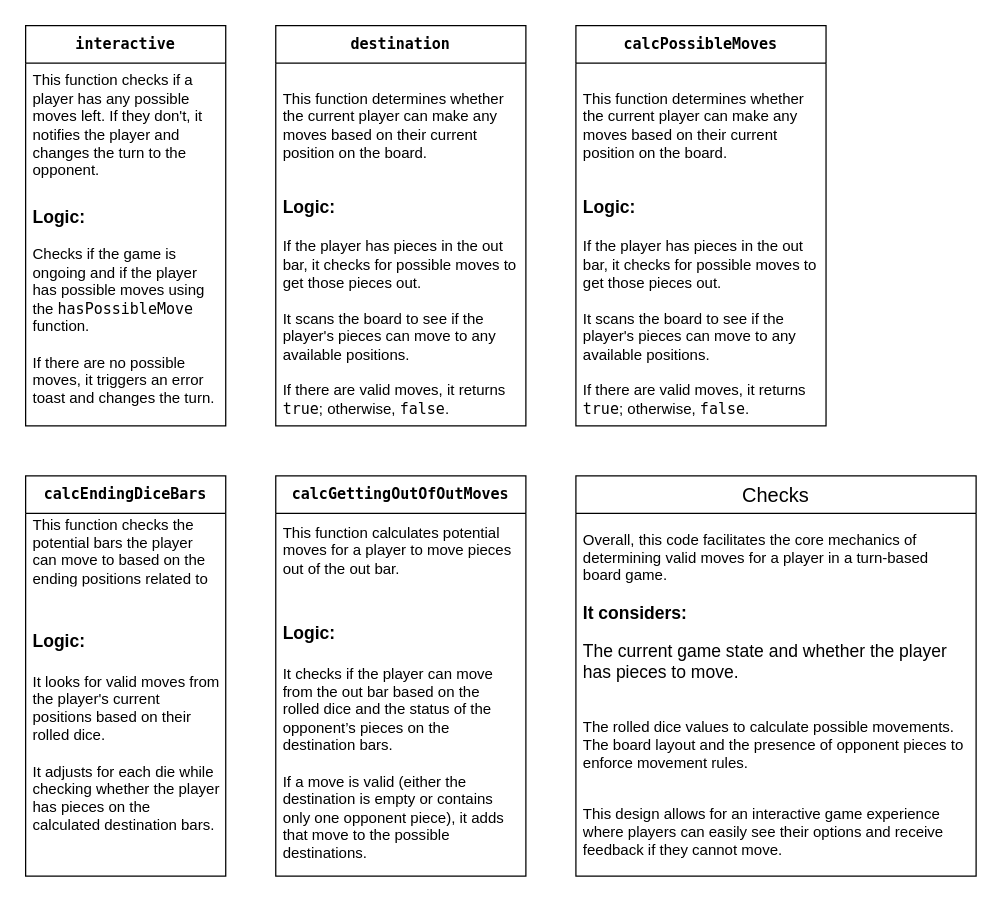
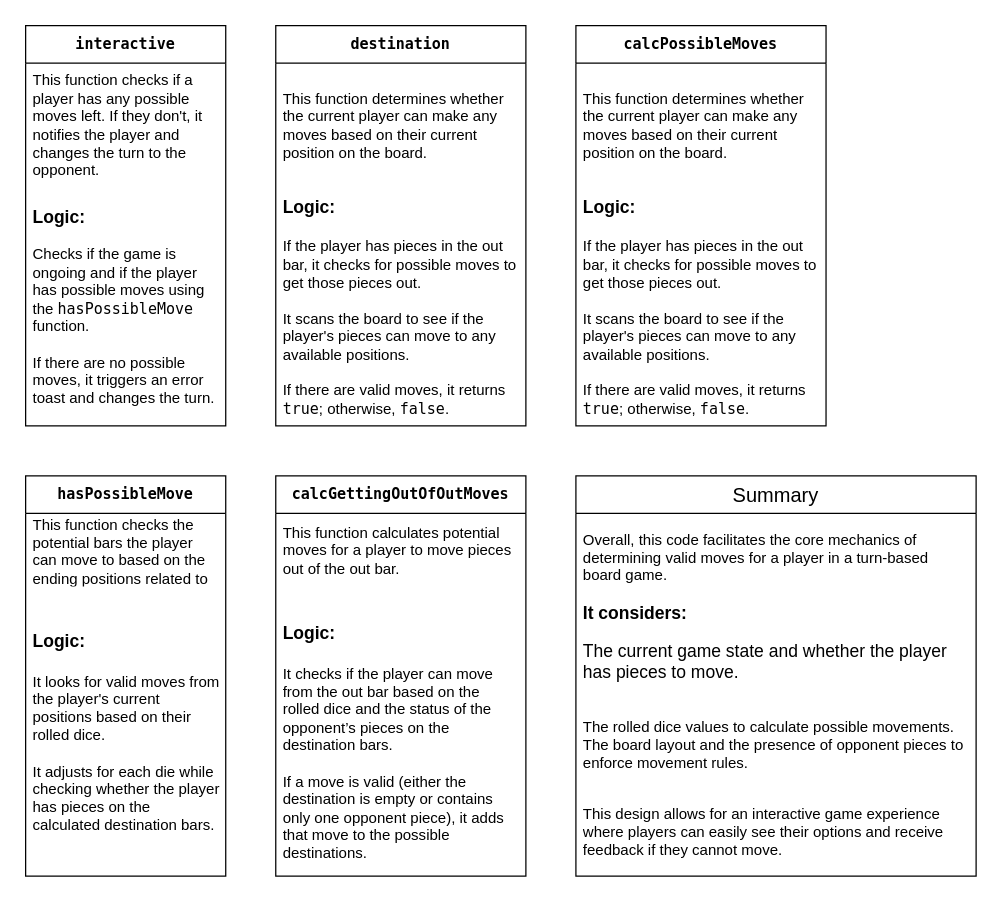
  <mxCell id="0" />
  <mxCell id="1" parent="0" />
  <mxCell id="2" value="&lt;strong&gt;&lt;code&gt;interactive&lt;/code&gt;&lt;/strong&gt;" style="swimlane;fontStyle=0;childLayout=stackLayout;horizontal=1;startSize=30;horizontalStack=0;resizeParent=1;resizeParentMax=0;resizeLast=0;collapsible=1;marginBottom=0;whiteSpace=wrap;html=1;" vertex="1" parent="1"><mxGeometry x="20" y="20" width="160" height="320" as="geometry" /></mxCell>
  <mxCell id="3" value="This function checks if a player has any possible moves left. If they don't, it notifies the player and changes the turn to the opponent." style="text;strokeColor=none;fillColor=none;align=left;verticalAlign=middle;spacingLeft=4;spacingRight=4;overflow=hidden;points=[[0,0.5],[1,0.5]];portConstraint=eastwest;rotatable=0;whiteSpace=wrap;html=1;" vertex="1" parent="2"><mxGeometry y="30" width="160" height="100" as="geometry" /></mxCell>
  <mxCell id="4" value="&lt;span style=&quot;background-color: initial; font-size: 14px;&quot;&gt;&lt;b&gt;Logic:&lt;br&gt;&lt;/b&gt;&lt;/span&gt;&lt;br&gt;&lt;span style=&quot;background-color: initial;&quot;&gt;Checks if the game is ongoing and if the player has possible moves using the &lt;/span&gt;&lt;code&gt;hasPossibleMove&lt;/code&gt;&lt;span style=&quot;background-color: initial;&quot;&gt; function.&lt;br&gt;&lt;/span&gt;&lt;br&gt;&lt;span style=&quot;background-color: initial;&quot;&gt;If there are no possible moves, it triggers an error toast and changes the turn.&lt;/span&gt;" style="text;strokeColor=none;fillColor=none;align=left;verticalAlign=middle;spacingLeft=4;spacingRight=4;overflow=hidden;points=[[0,0.5],[1,0.5]];portConstraint=eastwest;rotatable=0;whiteSpace=wrap;html=1;" vertex="1" parent="2"><mxGeometry y="130" width="160" height="190" as="geometry" /></mxCell>
  <mxCell id="5" value="&lt;strong&gt;&lt;code&gt;destination&lt;/code&gt;&lt;/strong&gt;" style="swimlane;fontStyle=0;childLayout=stackLayout;horizontal=1;startSize=30;horizontalStack=0;resizeParent=1;resizeParentMax=0;resizeLast=0;collapsible=1;marginBottom=0;whiteSpace=wrap;html=1;" vertex="1" parent="1"><mxGeometry x="220" y="20" width="200" height="320" as="geometry" /></mxCell>
  <mxCell id="6" value="This function determines whether the current player can make any moves based on their current position on the board." style="text;strokeColor=none;fillColor=none;align=left;verticalAlign=middle;spacingLeft=4;spacingRight=4;overflow=hidden;points=[[0,0.5],[1,0.5]];portConstraint=eastwest;rotatable=0;whiteSpace=wrap;html=1;" vertex="1" parent="5"><mxGeometry y="30" width="200" height="100" as="geometry" /></mxCell>
  <mxCell id="7" value="&lt;span style=&quot;background-color: initial; font-size: 14px;&quot;&gt;&lt;b&gt;Logic:&lt;br&gt;&lt;br&gt;&lt;/b&gt;&lt;/span&gt;If the player has pieces in the out bar, it checks for possible moves to get those pieces out.&lt;br&gt;&lt;br&gt;It scans the board to see if the player's pieces can move to any available positions.&lt;br&gt;&lt;br&gt;If there are valid moves, it returns &lt;code&gt;true&lt;/code&gt;; otherwise, &lt;code&gt;false&lt;/code&gt;." style="text;strokeColor=none;fillColor=none;align=left;verticalAlign=middle;spacingLeft=4;spacingRight=4;overflow=hidden;points=[[0,0.5],[1,0.5]];portConstraint=eastwest;rotatable=0;whiteSpace=wrap;html=1;" vertex="1" parent="5"><mxGeometry y="130" width="200" height="190" as="geometry" /></mxCell>
  <mxCell id="8" value="&lt;strong&gt;&lt;code&gt;calcPossibleMoves&lt;/code&gt;&lt;/strong&gt;" style="swimlane;fontStyle=0;childLayout=stackLayout;horizontal=1;startSize=30;horizontalStack=0;resizeParent=1;resizeParentMax=0;resizeLast=0;collapsible=1;marginBottom=0;whiteSpace=wrap;html=1;" vertex="1" parent="1"><mxGeometry x="460" y="20" width="200" height="320" as="geometry" /></mxCell>
  <mxCell id="9" value="This function determines whether the current player can make any moves based on their current position on the board." style="text;strokeColor=none;fillColor=none;align=left;verticalAlign=middle;spacingLeft=4;spacingRight=4;overflow=hidden;points=[[0,0.5],[1,0.5]];portConstraint=eastwest;rotatable=0;whiteSpace=wrap;html=1;" vertex="1" parent="8"><mxGeometry y="30" width="200" height="100" as="geometry" /></mxCell>
  <mxCell id="10" value="&lt;span style=&quot;background-color: initial; font-size: 14px;&quot;&gt;&lt;b&gt;Logic:&lt;br&gt;&lt;br&gt;&lt;/b&gt;&lt;/span&gt;If the player has pieces in the out bar, it checks for possible moves to get those pieces out.&lt;br&gt;&lt;br&gt;It scans the board to see if the player's pieces can move to any available positions.&lt;br&gt;&lt;br&gt;If there are valid moves, it returns &lt;code&gt;true&lt;/code&gt;; otherwise, &lt;code&gt;false&lt;/code&gt;." style="text;strokeColor=none;fillColor=none;align=left;verticalAlign=middle;spacingLeft=4;spacingRight=4;overflow=hidden;points=[[0,0.5],[1,0.5]];portConstraint=eastwest;rotatable=0;whiteSpace=wrap;html=1;" vertex="1" parent="8"><mxGeometry y="130" width="200" height="190" as="geometry" /></mxCell>
  <mxCell id="11" value="&lt;strong&gt;&lt;code&gt;calcGettingOutOfOutMoves&lt;/code&gt;&lt;/strong&gt;" style="swimlane;fontStyle=0;childLayout=stackLayout;horizontal=1;startSize=30;horizontalStack=0;resizeParent=1;resizeParentMax=0;resizeLast=0;collapsible=1;marginBottom=0;whiteSpace=wrap;html=1;" vertex="1" parent="1"><mxGeometry x="220" y="380" width="200" height="320" as="geometry" /></mxCell>
  <mxCell id="12" value="This function calculates potential moves for a player to move pieces out of the out bar." style="text;strokeColor=none;fillColor=none;align=left;verticalAlign=middle;spacingLeft=4;spacingRight=4;overflow=hidden;points=[[0,0.5],[1,0.5]];portConstraint=eastwest;rotatable=0;whiteSpace=wrap;html=1;" vertex="1" parent="11"><mxGeometry y="30" width="200" height="60" as="geometry" /></mxCell>
  <mxCell id="13" value="&lt;span style=&quot;background-color: initial; font-size: 14px;&quot;&gt;&lt;b&gt;&lt;br&gt;Logic:&lt;br&gt;&lt;br&gt;&lt;/b&gt;&lt;/span&gt;It checks if the player can move from the out bar based on the rolled dice and the status of the opponent’s pieces on the destination bars.&lt;br&gt;&lt;br&gt;If a move is valid (either the destination is empty or contains only one opponent piece), it adds that move to the possible destinations." style="text;strokeColor=none;fillColor=none;align=left;verticalAlign=middle;spacingLeft=4;spacingRight=4;overflow=hidden;points=[[0,0.5],[1,0.5]];portConstraint=eastwest;rotatable=0;whiteSpace=wrap;html=1;" vertex="1" parent="11"><mxGeometry y="90" width="200" height="230" as="geometry" /></mxCell>
- <mxCell id="14" value="&lt;strong&gt;&lt;code&gt;calcEndingDiceBars&lt;/code&gt;&lt;/strong&gt;" style="swimlane;fontStyle=0;childLayout=stackLayout;horizontal=1;startSize=30;horizontalStack=0;resizeParent=1;resizeParentMax=0;resizeLast=0;collapsible=1;marginBottom=0;whiteSpace=wrap;html=1;" vertex="1" parent="1"><mxGeometry x="20" y="380" width="160" height="320" as="geometry" /></mxCell>
+ <mxCell id="14" value="&lt;strong&gt;&lt;code&gt;hasPossibleMove&lt;/code&gt;&lt;/strong&gt;" style="swimlane;fontStyle=0;childLayout=stackLayout;horizontal=1;startSize=30;horizontalStack=0;resizeParent=1;resizeParentMax=0;resizeLast=0;collapsible=1;marginBottom=0;whiteSpace=wrap;html=1;" vertex="1" parent="1"><mxGeometry x="20" y="380" width="160" height="320" as="geometry" /></mxCell>
  <mxCell id="15" value="This function checks the potential bars the player can move to based on the ending positions related to the rolled dice." style="text;strokeColor=none;fillColor=none;align=left;verticalAlign=middle;spacingLeft=4;spacingRight=4;overflow=hidden;points=[[0,0.5],[1,0.5]];portConstraint=eastwest;rotatable=0;whiteSpace=wrap;html=1;" vertex="1" parent="14"><mxGeometry y="30" width="160" height="60" as="geometry" /></mxCell>
  <mxCell id="16" value="&lt;span style=&quot;background-color: initial; font-size: 14px;&quot;&gt;&lt;b&gt;Logic:&lt;br&gt;&lt;br&gt;&lt;/b&gt;&lt;/span&gt;It looks for valid moves from the player's current positions based on their rolled dice.&lt;br&gt;&lt;br&gt;It adjusts for each die while checking whether the player has pieces on the calculated destination bars." style="text;strokeColor=none;fillColor=none;align=left;verticalAlign=middle;spacingLeft=4;spacingRight=4;overflow=hidden;points=[[0,0.5],[1,0.5]];portConstraint=eastwest;rotatable=0;whiteSpace=wrap;html=1;" vertex="1" parent="14"><mxGeometry y="90" width="160" height="230" as="geometry" /></mxCell>
- <mxCell id="17" value="Checks" style="swimlane;fontStyle=0;childLayout=stackLayout;horizontal=1;startSize=30;horizontalStack=0;resizeParent=1;resizeParentMax=0;resizeLast=0;collapsible=1;marginBottom=0;whiteSpace=wrap;html=1;fontSize=16;" vertex="1" parent="1"><mxGeometry x="460" y="380" width="320" height="320" as="geometry" /></mxCell>
+ <mxCell id="17" value="Summary" style="swimlane;fontStyle=0;childLayout=stackLayout;horizontal=1;startSize=30;horizontalStack=0;resizeParent=1;resizeParentMax=0;resizeLast=0;collapsible=1;marginBottom=0;whiteSpace=wrap;html=1;fontSize=16;" vertex="1" parent="1"><mxGeometry x="460" y="380" width="320" height="320" as="geometry" /></mxCell>
  <mxCell id="18" value="&lt;h3 style=&quot;font-size: 12px;&quot;&gt;&lt;span style=&quot;font-weight: normal;&quot;&gt;Overall, this code facilitates the core mechanics of determining valid moves for a player in a turn-based board game.&amp;nbsp;&lt;/span&gt;&lt;/h3&gt;&lt;h3 style=&quot;font-size: 14px;&quot;&gt;&lt;font style=&quot;font-size: 14px;&quot;&gt;It considers:&lt;/font&gt;&lt;/h3&gt;&lt;h3 style=&quot;font-size: 14px;&quot;&gt;&lt;span style=&quot;font-weight: normal;&quot;&gt;The current game state and whether the player has pieces to move.&lt;/span&gt;&lt;/h3&gt;&lt;h3 style=&quot;font-size: 12px;&quot;&gt;&lt;span style=&quot;font-weight: normal;&quot;&gt;&lt;br&gt;The rolled dice values to calculate possible movements.&lt;br&gt;The board layout and the presence of opponent pieces to enforce movement rules.&lt;/span&gt;&lt;/h3&gt;&lt;h3 style=&quot;font-size: 12px;&quot;&gt;&lt;span style=&quot;font-weight: normal;&quot;&gt;&lt;br&gt;This design allows for an interactive game experience where players can easily see their options and receive feedback if they cannot move.&lt;/span&gt;&lt;br&gt;&lt;/h3&gt;" style="text;strokeColor=none;fillColor=none;align=left;verticalAlign=middle;spacingLeft=4;spacingRight=4;overflow=hidden;points=[[0,0.5],[1,0.5]];portConstraint=eastwest;rotatable=0;whiteSpace=wrap;html=1;fontSize=16;" vertex="1" parent="17"><mxGeometry y="30" width="320" height="290" as="geometry" /></mxCell>
